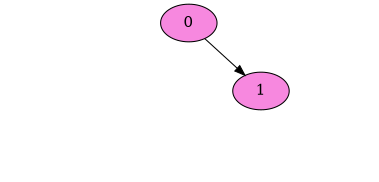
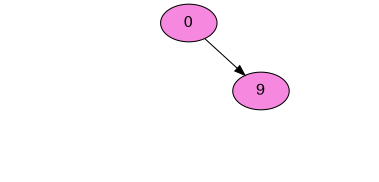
  digraph {
    nodesep=0
    ranksep=0.4
    node [fillcolor="#F788DF" style=filled]
    edge [arrowsize=0 style=invisible]
    n1 [label=0]
    Invisible1607531427 [style=invis]
-   n3 [label=1]
+   n3 [label=9]
    Invisible2050560346 [style=invis]
    n1 -> Invisible1607531427
    n1 -> n3 [arrowsize="" style=""]
    n3 -> Invisible2050560346
    n3 -> Invisible2050560346
  }
